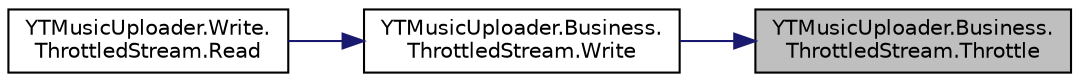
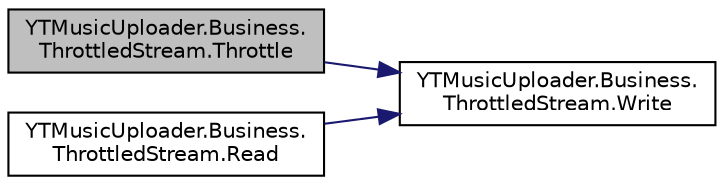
  digraph {
    rankdir=RL
    node [color=black fillcolor=white fontname=Helvetica fontsize=10 shape=record style=filled]
    edge [color=midnightblue dir=back fontname=Helvetica fontsize=10 labelfontname=Helvetica labelfontsize=10 style=solid]
    n1 [fillcolor=grey75 fontcolor=black height=0.2 label="YTMusicUploader.Business.\lThrottledStream.Throttle" width=0.4]
    n2 [height=0.2 label="YTMusicUploader.Business.\lThrottledStream.Write" width=0.4]
-   n3 [height=0.2 label="YTMusicUploader.Write.\lThrottledStream.Read" width=0.4]
-   n1 -> n2
+   n3 [height=0.2 label="YTMusicUploader.Business.\lThrottledStream.Read" width=0.4]
+   n2 -> n1
    n2 -> n3
  }
